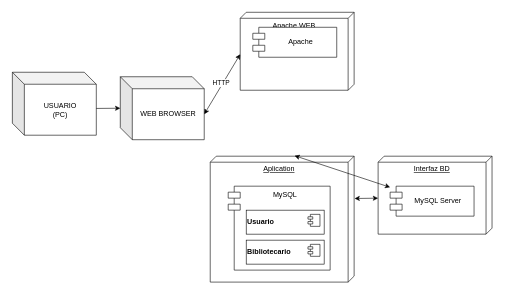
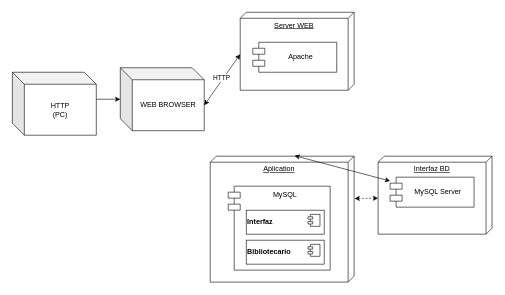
  <mxCell id="0" />
  <mxCell id="1" parent="0" />
- <mxCell id="2" value="&lt;div align=&quot;center&quot;&gt;Apache WEB&lt;/div&gt;" style="verticalAlign=top;align=center;spacingTop=8;spacingLeft=2;spacingRight=12;shape=cube;size=10;direction=south;fontStyle=4;html=1;whiteSpace=wrap;" parent="1" vertex="1"><mxGeometry x="400" y="20" width="190" height="130" as="geometry" /></mxCell>
- <mxCell id="3" value="&lt;div style=&quot;margin-top: 10px;&quot; align=&quot;center&quot;&gt;Apache&lt;/div&gt;" style="shape=module;align=center;spacingLeft=20;align=center;verticalAlign=top;whiteSpace=wrap;html=1;" parent="1" vertex="1"><mxGeometry x="421" y="45" width="140" height="50" as="geometry" /></mxCell>
+ <mxCell id="2" value="&lt;div align=&quot;center&quot;&gt;Server WEB&lt;/div&gt;" style="verticalAlign=top;align=center;spacingTop=8;spacingLeft=2;spacingRight=12;shape=cube;size=10;direction=south;fontStyle=4;html=1;whiteSpace=wrap;" parent="1" vertex="1"><mxGeometry x="400" y="20" width="190" height="130" as="geometry" /></mxCell>
+ <mxCell id="3" value="&lt;div style=&quot;margin-top: 10px;&quot; align=&quot;center&quot;&gt;Apache&lt;/div&gt;" style="shape=module;align=center;spacingLeft=20;align=center;verticalAlign=top;whiteSpace=wrap;html=1;" parent="1" vertex="1"><mxGeometry x="421" y="70" width="140" height="50" as="geometry" /></mxCell>
  <mxCell id="4" value="" style="group" parent="1" vertex="1" connectable="0"><mxGeometry x="630" y="260" width="190" height="130" as="geometry" /></mxCell>
  <mxCell id="5" value="&lt;div align=&quot;center&quot;&gt;Interfaz BD&lt;/div&gt;" style="verticalAlign=top;align=center;spacingTop=8;spacingLeft=2;spacingRight=12;shape=cube;size=10;direction=south;fontStyle=4;html=1;whiteSpace=wrap;" parent="4" vertex="1"><mxGeometry width="190" height="130" as="geometry" /></mxCell>
- <mxCell id="6" value="&lt;div style=&quot;margin-top: 10px;&quot; align=&quot;center&quot;&gt;MySQL Server &lt;/div&gt;" style="shape=module;align=center;spacingLeft=20;align=center;verticalAlign=top;whiteSpace=wrap;html=1;" parent="4" vertex="1"><mxGeometry x="20" y="50" width="140" height="50" as="geometry" /></mxCell>
+ <mxCell id="6" value="&lt;div style=&quot;margin-top: 10px;&quot; align=&quot;center&quot;&gt;MySQL Server &lt;/div&gt;" style="shape=module;align=center;spacingLeft=20;align=center;verticalAlign=top;whiteSpace=wrap;html=1;" parent="4" vertex="1"><mxGeometry x="20" y="35" width="140" height="50" as="geometry" /></mxCell>
  <mxCell id="7" style="edgeStyle=orthogonalEdgeStyle;rounded=0;orthogonalLoop=1;jettySize=auto;html=1;entryX=0;entryY=0.5;entryDx=0;entryDy=0;entryPerimeter=0;" parent="1" target="8" edge="1"><mxGeometry relative="1" as="geometry"><mxPoint x="150" y="180" as="targetPoint" /><mxPoint x="90" y="180" as="sourcePoint" /></mxGeometry></mxCell>
- <mxCell id="8" value="WEB BROWSER" style="shape=cube;whiteSpace=wrap;html=1;boundedLbl=1;backgroundOutline=1;darkOpacity=0.05;darkOpacity2=0.1;" parent="1" vertex="1"><mxGeometry x="200" y="127.5" width="140" height="105" as="geometry" /></mxCell>
+ <mxCell id="8" value="WEB BROWSER" style="shape=cube;whiteSpace=wrap;html=1;boundedLbl=1;backgroundOutline=1;darkOpacity=0.05;darkOpacity2=0.1;" parent="1" vertex="1"><mxGeometry x="200" y="112.5" width="140" height="105" as="geometry" /></mxCell>
  <mxCell id="9" value="Aplication" style="verticalAlign=top;align=center;spacingTop=8;spacingLeft=2;spacingRight=12;shape=cube;size=10;direction=south;fontStyle=4;html=1;whiteSpace=wrap;" parent="1" vertex="1"><mxGeometry x="350" y="260" width="240" height="210" as="geometry" /></mxCell>
  <mxCell id="10" value="" style="endArrow=classic;startArrow=classic;html=1;rounded=0;exitX=-0.004;exitY=0.414;exitDx=0;exitDy=0;exitPerimeter=0;" parent="1" source="9" target="6" edge="1"><mxGeometry width="50" height="50" relative="1" as="geometry"><mxPoint x="460" y="240" as="sourcePoint" /><mxPoint x="510" y="190" as="targetPoint" /></mxGeometry></mxCell>
  <mxCell id="11" value="MySQL" style="shape=module;align=center;spacingLeft=20;align=center;verticalAlign=top;whiteSpace=wrap;html=1;" parent="1" vertex="1"><mxGeometry x="380" y="310" width="170" height="140" as="geometry" /></mxCell>
  <mxCell id="12" value="&lt;b&gt;Bibliotecario&lt;/b&gt;" style="html=1;dropTarget=0;whiteSpace=wrap;verticalAlign=middle;align=left;" parent="1" vertex="1"><mxGeometry x="410" y="400" width="130" height="40" as="geometry" /></mxCell>
  <mxCell id="13" value="" style="shape=module;jettyWidth=8;jettyHeight=4;" parent="12" vertex="1"><mxGeometry x="1" width="20" height="20" relative="1" as="geometry"><mxPoint x="-27" y="7" as="offset" /></mxGeometry></mxCell>
- <mxCell id="14" value="&lt;b&gt;Usuario&lt;/b&gt;" style="html=1;dropTarget=0;whiteSpace=wrap;verticalAlign=middle;align=left;" parent="1" vertex="1"><mxGeometry x="410" y="350" width="130" height="40" as="geometry" /></mxCell>
+ <mxCell id="14" value="&lt;b&gt;Interfaz&lt;/b&gt;" style="html=1;dropTarget=0;whiteSpace=wrap;verticalAlign=middle;align=left;" parent="1" vertex="1"><mxGeometry x="410" y="350" width="130" height="40" as="geometry" /></mxCell>
  <mxCell id="15" value="" style="shape=module;jettyWidth=8;jettyHeight=4;" parent="14" vertex="1"><mxGeometry x="1" width="20" height="20" relative="1" as="geometry"><mxPoint x="-27" y="7" as="offset" /></mxGeometry></mxCell>
- <mxCell id="16" value="" style="endArrow=classic;startArrow=classic;html=1;rounded=0;entryX=0;entryY=0;entryDx=70;entryDy=190;entryPerimeter=0;exitX=0.336;exitY=-0.003;exitDx=0;exitDy=0;exitPerimeter=0;" parent="1" source="9" target="5" edge="1"><mxGeometry width="50" height="50" relative="1" as="geometry"><mxPoint x="620" y="480" as="sourcePoint" /><mxPoint x="670" y="430" as="targetPoint" /></mxGeometry></mxCell>
- <mxCell id="17" value="&lt;div&gt;USUARIO&lt;/div&gt;&lt;div&gt;(PC)&lt;/div&gt;" style="shape=cube;whiteSpace=wrap;html=1;boundedLbl=1;backgroundOutline=1;darkOpacity=0.05;darkOpacity2=0.1;" parent="1" vertex="1"><mxGeometry x="20" y="120" width="140" height="105" as="geometry" /></mxCell>
+ <mxCell id="16" value="" style="endArrow=classic;startArrow=classic;html=1;rounded=0;entryX=0;entryY=0;entryDx=70;entryDy=190;entryPerimeter=0;exitX=0.336;exitY=-0.003;exitDx=0;exitDy=0;exitPerimeter=0;dashed=1;" parent="1" source="9" target="5" edge="1"><mxGeometry width="50" height="50" relative="1" as="geometry"><mxPoint x="620" y="480" as="sourcePoint" /><mxPoint x="670" y="430" as="targetPoint" /></mxGeometry></mxCell>
+ <mxCell id="17" value="&lt;div&gt;HTTP&lt;/div&gt;&lt;div&gt;(PC)&lt;/div&gt;" style="shape=cube;whiteSpace=wrap;html=1;boundedLbl=1;backgroundOutline=1;darkOpacity=0.05;darkOpacity2=0.1;" parent="1" vertex="1"><mxGeometry x="20" y="120" width="140" height="105" as="geometry" /></mxCell>
  <mxCell id="18" value="" style="endArrow=classic;startArrow=classic;html=1;rounded=0;entryX=0;entryY=0;entryDx=70;entryDy=190;entryPerimeter=0;exitX=0;exitY=0;exitDx=140;exitDy=62.5;exitPerimeter=0;" parent="1" source="8" target="2" edge="1"><mxGeometry width="50" height="50" relative="1" as="geometry"><mxPoint x="330" y="110" as="sourcePoint" /><mxPoint x="380" y="60" as="targetPoint" /></mxGeometry></mxCell>
  <mxCell id="19" value="HTTP" style="edgeLabel;html=1;align=center;verticalAlign=middle;resizable=0;points=[];" parent="18" vertex="1" connectable="0"><mxGeometry x="0.017" y="3" relative="1" as="geometry"><mxPoint as="offset" /></mxGeometry></mxCell>
